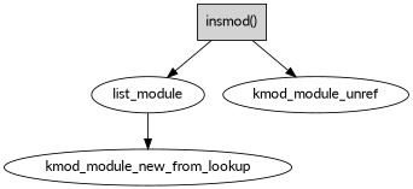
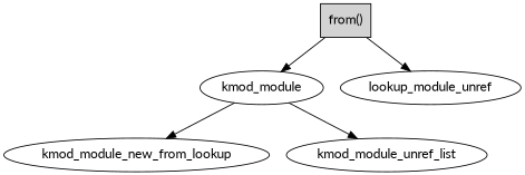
  digraph {
    fontname=Lato
    node [fontname=Lato]
    edge [fontname=Lato]
-   "insmod()" [gradientangle=90 shape=box style=filled]
-   kmod_module [label=list_module]
-   kmod_module_unref
+   "insmod()" [gradientangle=90 shape=box style=filled label="from()"]
+   kmod_module
+   kmod_module_unref [label=lookup_module_unref]
    kmod_module_new_from_lookup
+   kmod_module_unref_list
    "insmod()" -> kmod_module
    "insmod()" -> kmod_module_unref
    kmod_module -> kmod_module_new_from_lookup
+   kmod_module -> kmod_module_unref_list
  }
